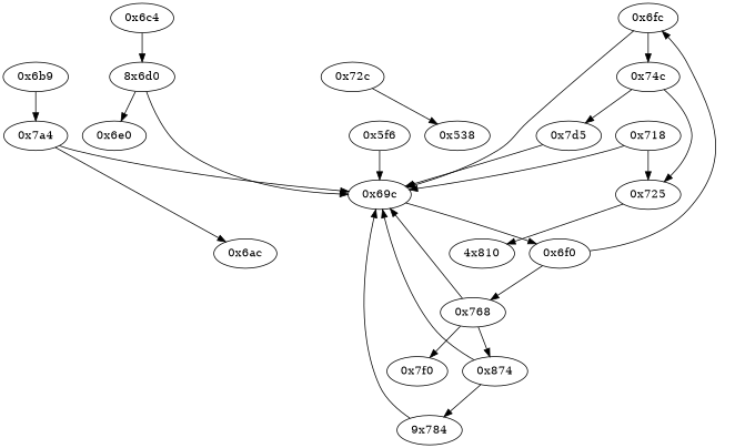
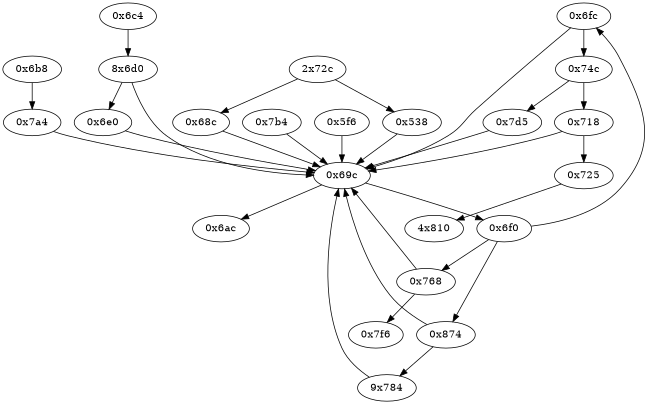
  strict digraph {
    node [opcode="[u'ldr', u'cmp', u'b']"]
    "0x6fc" [opcode="[u'ldr', u'cmp', u'mov', u'b']"]
    "0x69c" [opcode="[u'mov', u'ldr', u'cmp', u'b']"]
    n3 [label="0x74c"]
    "0x6ac"
    "0x6f0"
    "0x718" [opcode="[u'ldr', u'cmp', u'mov', u'b']"]
    n7 [label="0x7d5" opcode="[u'ldr', u'ldr', u'ldr', u'sub', u'add', u'add', u'mov', u'b']"]
    "0x768"
    n9 [label="0x725" opcode="[u'b']"]
    n10 [label="9x784" opcode="[u'str', u'str', u'ldr', u'ldr', u'ldr', u'cmp', u'mov', u'b']"]
    "0x7a4" [opcode="[u'ldr', u'mov', u'mov', u'b']"]
    "0x6e0" [opcode="[u'mov', u'mov', u'mov', u'b']"]
    n13 [label="0x538" opcode="[u'ldrb', u'ldrb', u'eor', u'tst', u'mov', u'mov', u'cmp', u'mov', u'mov', u'cmp', u'mov', u'b']"]
-   "0x72c"
-   "0x6b8" [label="0x6b9"]
+   "0x72c" [label="2x72c"]
+   "0x68c" [opcode="[u'ldr', u'cmp', u'mov', u'mov']"]
+   "0x6b8"
    n17 [label="0x874" opcode="[u'ldr', u'cmp', u'mov', u'b']"]
-   "0x7f0" [opcode="[u'ldr', u'ldr', u'add', u'ldr', u'mov', u'rsb', u'rsb', u'b']"]
+   "0x7f0" [opcode="[u'ldr', u'ldr', u'add', u'ldr', u'mov', u'rsb', u'rsb', u'b']" label="0x7f6"]
    n19 [label="4x810" opcode="[u'ldr', u'ldr', u'add', u'bl', u'mov', u'sub', u'pop']"]
    n20 [label="8x6d0" opcode="[u'ldr', u'cmp', u'mov', u'b']"]
    "0x6c4"
+   "0x7b4" [opcode="[u'stm', u'ldr', u'ldr', u'ldr', u'cmp', u'mov', u'b']"]
    n23 [label="0x5f6" opcode="[u'push', u'add', u'sub', u'ldr', u'mov', u'ldr', u'ldr', u'add', u'sub', u'sub', u'mul', u'mvn', u'mvn', u'ldr', u'orr', u'ldr', u'ldr', u'cmn', u'ldr', u'mov', u'mov', u'cmp', u'mov', u'cmn', u'mov', u'mov', u'cmp', u'mov', u'strb', u'teq', u'strb', u'mov', u'ldr', u'ldr', u'ldr', u'ldr', u'b']"]
    "0x6fc" -> "0x69c"
    "0x6fc" -> n3
-   "0x7a4" -> "0x6ac"
+   "0x69c" -> "0x6ac"
    "0x69c" -> "0x6f0"
-   n3 -> n9
+   n3 -> "0x718"
    n3 -> n7
    "0x6f0" -> "0x6fc"
    "0x6f0" -> "0x768"
    "0x718" -> "0x69c"
    "0x718" -> n9
    n7 -> "0x69c"
    "0x768" -> "0x69c"
-   "0x768" -> n17
+   "0x6f0" -> n17
    "0x768" -> "0x7f0"
    n9 -> n19
    n10 -> "0x69c"
    "0x7a4" -> "0x69c"
+   "0x6e0" -> "0x69c"
+   n13 -> "0x69c"
    "0x72c" -> n13
+   "0x72c" -> "0x68c"
+   "0x68c" -> "0x69c"
    "0x6b8" -> "0x7a4"
    n17 -> "0x69c"
    n17 -> n10
    n20 -> "0x69c"
    n20 -> "0x6e0"
    "0x6c4" -> n20
+   "0x7b4" -> "0x69c"
    n23 -> "0x69c"
  }
